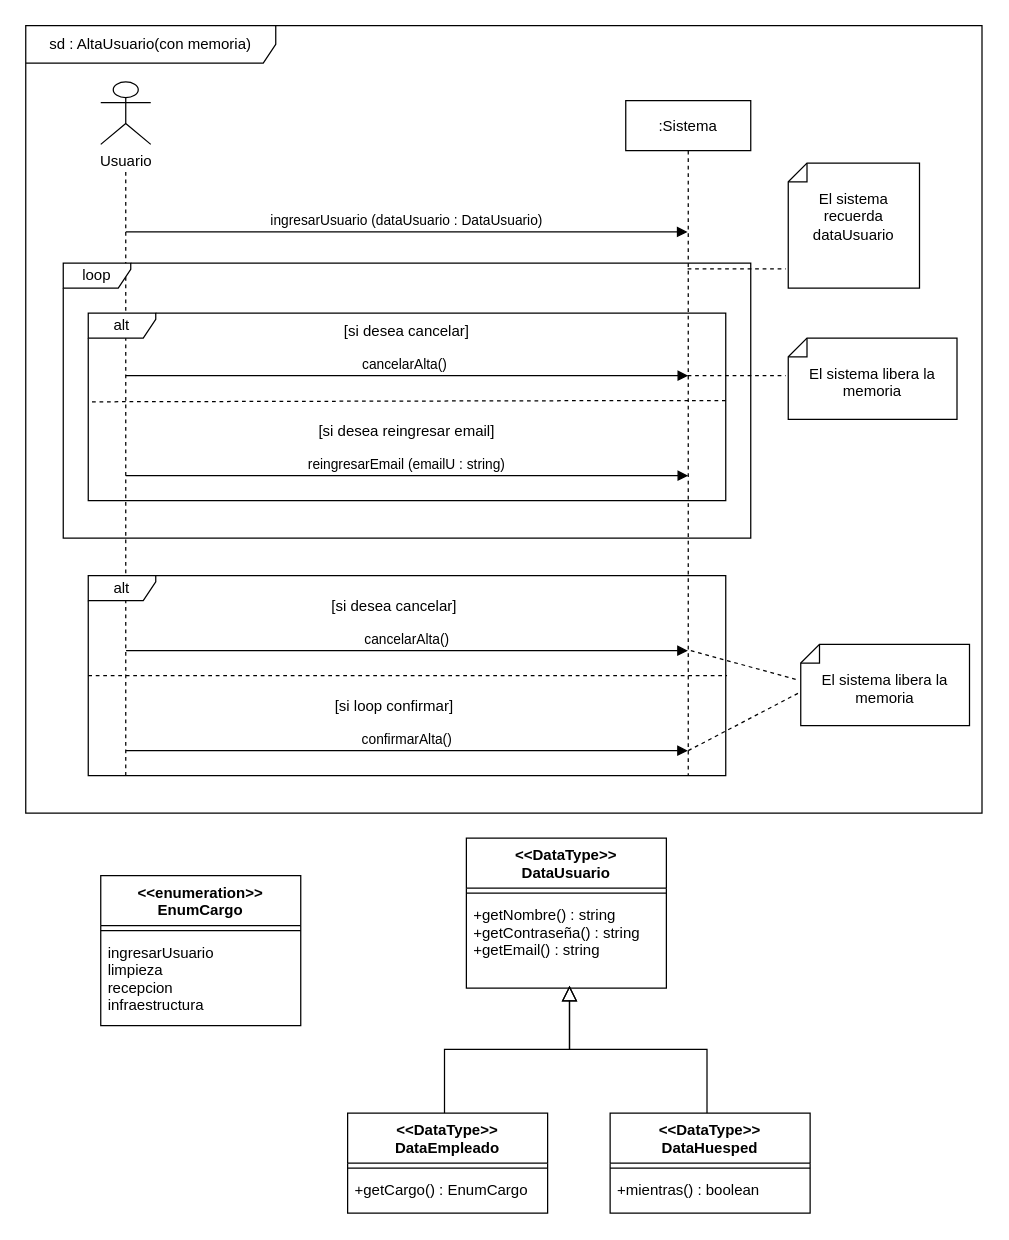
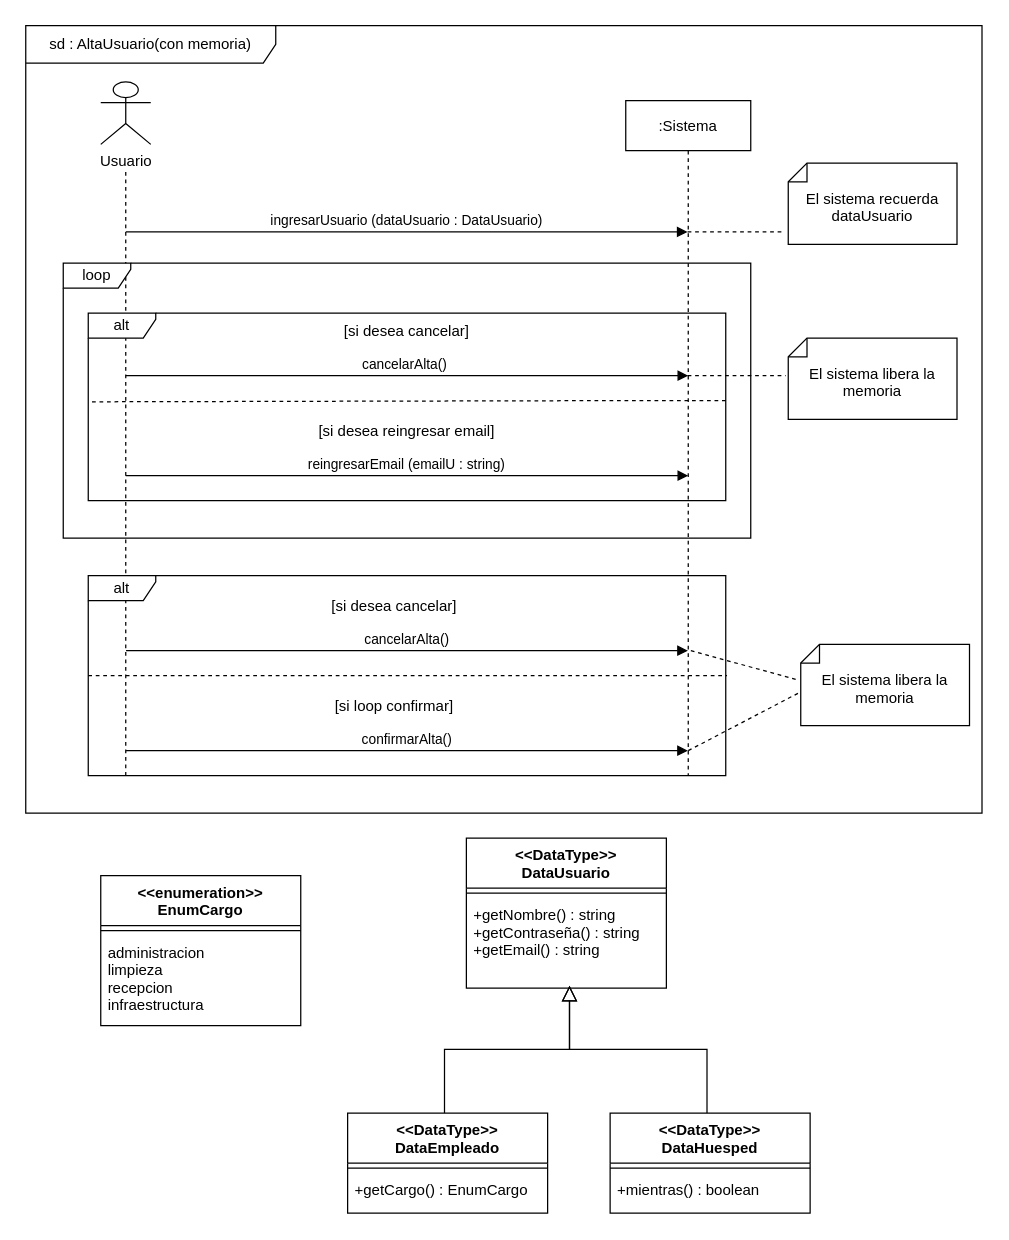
  <mxCell id="0" />
  <mxCell id="1" parent="0" />
  <mxCell id="2" value=":Sistema" style="shape=umlLifeline;perimeter=lifelinePerimeter;container=1;collapsible=0;recursiveResize=0;rounded=0;shadow=0;strokeWidth=1;" vertex="1" parent="1"><mxGeometry x="500" y="80" width="100" height="540" as="geometry" /></mxCell>
  <mxCell id="3" value="Usuario" style="shape=umlActor;verticalLabelPosition=bottom;verticalAlign=top;html=1;shadow=0;" vertex="1" parent="1"><mxGeometry x="80" y="65" width="40" height="50" as="geometry" /></mxCell>
  <mxCell id="4" value="" style="endArrow=none;dashed=1;html=1;rounded=0;" edge="1" parent="1"><mxGeometry width="50" height="50" relative="1" as="geometry"><mxPoint x="100" y="620" as="sourcePoint" /><mxPoint x="100" y="135" as="targetPoint" /></mxGeometry></mxCell>
  <mxCell id="5" value="ingresarUsuario (dataUsuario : DataUsuario)" style="verticalAlign=bottom;endArrow=block;shadow=0;strokeWidth=1;" edge="1" parent="1" target="2"><mxGeometry relative="1" as="geometry"><mxPoint x="100" y="185" as="sourcePoint" /><mxPoint x="609.5" y="185" as="targetPoint" /></mxGeometry></mxCell>
  <mxCell id="6" value="cancelarAlta() " style="verticalAlign=bottom;endArrow=block;shadow=0;strokeWidth=1;" edge="1" parent="1"><mxGeometry relative="1" as="geometry"><mxPoint x="100" y="300" as="sourcePoint" /><mxPoint x="550" y="300" as="targetPoint" /></mxGeometry></mxCell>
  <mxCell id="7" value="sd : AltaUsuario(con memoria)" style="shape=umlFrame;whiteSpace=wrap;html=1;width=200;height=30;" vertex="1" parent="1"><mxGeometry x="20" y="20" width="765" height="630" as="geometry" /></mxCell>
  <mxCell id="8" value="El sistema libera la memoria" style="shape=note2;boundedLbl=1;whiteSpace=wrap;html=1;size=15;verticalAlign=top;align=center;flipV=0;flipH=1;" vertex="1" parent="1"><mxGeometry x="630" y="270" width="135" height="65" as="geometry" /></mxCell>
- <mxCell id="9" value="El sistema recuerda dataUsuario" style="shape=note2;boundedLbl=1;whiteSpace=wrap;html=1;size=15;verticalAlign=top;align=center;flipV=0;flipH=1;" vertex="1" parent="1"><mxGeometry x="630" y="130" width="105" height="100" as="geometry" /></mxCell>
+ <mxCell id="9" value="El sistema recuerda dataUsuario" style="shape=note2;boundedLbl=1;whiteSpace=wrap;html=1;size=15;verticalAlign=top;align=center;flipV=0;flipH=1;" vertex="1" parent="1"><mxGeometry x="630" y="130" width="135" height="65" as="geometry" /></mxCell>
  <mxCell id="10" value="" style="endArrow=none;dashed=1;html=1;rounded=0;entryX=1.019;entryY=0.846;entryDx=0;entryDy=0;entryPerimeter=0;" edge="1" parent="1" source="2" target="9"><mxGeometry width="50" height="50" relative="1" as="geometry"><mxPoint x="560" y="310" as="sourcePoint" /><mxPoint x="610" y="260" as="targetPoint" /></mxGeometry></mxCell>
  <mxCell id="11" value="" style="endArrow=none;dashed=1;html=1;rounded=0;entryX=1.015;entryY=0.462;entryDx=0;entryDy=0;entryPerimeter=0;" edge="1" parent="1" source="2" target="8"><mxGeometry width="50" height="50" relative="1" as="geometry"><mxPoint x="580" y="330" as="sourcePoint" /><mxPoint x="610" y="300" as="targetPoint" /><Array as="points"><mxPoint x="580" y="300" /></Array></mxGeometry></mxCell>
  <mxCell id="12" value="&lt;&lt;enumeration&gt;&gt;&#10;EnumCargo" style="swimlane;fontStyle=1;align=center;verticalAlign=top;childLayout=stackLayout;horizontal=1;startSize=40;horizontalStack=0;resizeParent=1;resizeParentMax=0;resizeLast=0;collapsible=1;marginBottom=0;" vertex="1" parent="1"><mxGeometry x="80" y="700" width="160" height="120" as="geometry"><mxRectangle x="340" y="360" width="100" height="26" as="alternateBounds" /></mxGeometry></mxCell>
  <mxCell id="13" value="" style="line;strokeWidth=1;fillColor=none;align=left;verticalAlign=middle;spacingTop=-1;spacingLeft=3;spacingRight=3;rotatable=0;labelPosition=right;points=[];portConstraint=eastwest;" vertex="1" parent="12"><mxGeometry y="40" width="160" height="8" as="geometry" /></mxCell>
- <mxCell id="14" value="ingresarUsuario&#10;limpieza&#10;recepcion&#10;infraestructura" style="text;strokeColor=none;fillColor=none;align=left;verticalAlign=top;spacingLeft=4;spacingRight=4;overflow=hidden;rotatable=0;points=[[0,0.5],[1,0.5]];portConstraint=eastwest;" vertex="1" parent="12"><mxGeometry y="48" width="160" height="72" as="geometry" /></mxCell>
+ <mxCell id="14" value="administracion&#10;limpieza&#10;recepcion&#10;infraestructura" style="text;strokeColor=none;fillColor=none;align=left;verticalAlign=top;spacingLeft=4;spacingRight=4;overflow=hidden;rotatable=0;points=[[0,0.5],[1,0.5]];portConstraint=eastwest;" vertex="1" parent="12"><mxGeometry y="48" width="160" height="72" as="geometry" /></mxCell>
  <mxCell id="15" value="loop" style="shape=umlFrame;whiteSpace=wrap;html=1;width=54;height=20;" vertex="1" parent="1"><mxGeometry x="50" y="210" width="550" height="220" as="geometry" /></mxCell>
  <mxCell id="16" value="[si desea cancelar]" style="text;html=1;strokeColor=none;fillColor=none;align=center;verticalAlign=middle;whiteSpace=wrap;rounded=0;" vertex="1" parent="1"><mxGeometry x="210" y="250" width="230" height="30" as="geometry" /></mxCell>
  <mxCell id="17" value="[si desea reingresar email]" style="text;html=1;strokeColor=none;fillColor=none;align=center;verticalAlign=middle;whiteSpace=wrap;rounded=0;" vertex="1" parent="1"><mxGeometry x="210" y="330" width="230" height="30" as="geometry" /></mxCell>
  <mxCell id="18" value="reingresarEmail (emailU : string)" style="verticalAlign=bottom;endArrow=block;shadow=0;strokeWidth=1;" edge="1" parent="1"><mxGeometry relative="1" as="geometry"><mxPoint x="100" y="380" as="sourcePoint" /><mxPoint x="550" y="380" as="targetPoint" /></mxGeometry></mxCell>
  <mxCell id="19" value="alt" style="shape=umlFrame;whiteSpace=wrap;html=1;width=54;height=20;" vertex="1" parent="1"><mxGeometry x="70" y="250" width="510" height="150" as="geometry" /></mxCell>
  <mxCell id="20" value="" style="endArrow=none;dashed=1;html=1;rounded=0;entryX=0.002;entryY=0.473;entryDx=0;entryDy=0;entryPerimeter=0;" edge="1" parent="1" target="19"><mxGeometry width="50" height="50" relative="1" as="geometry"><mxPoint x="580" y="320" as="sourcePoint" /><mxPoint x="430" y="280" as="targetPoint" /><Array as="points"><mxPoint x="490" y="320" /></Array></mxGeometry></mxCell>
  <mxCell id="21" value="alt" style="shape=umlFrame;whiteSpace=wrap;html=1;width=54;height=20;" vertex="1" parent="1"><mxGeometry x="70" y="460" width="510" height="160" as="geometry" /></mxCell>
  <mxCell id="22" value="cancelarAlta()" style="verticalAlign=bottom;endArrow=block;shadow=0;strokeWidth=1;" edge="1" parent="1"><mxGeometry relative="1" as="geometry"><mxPoint x="100.25" y="520" as="sourcePoint" /><mxPoint x="549.75" y="520" as="targetPoint" /></mxGeometry></mxCell>
  <mxCell id="23" value="[si desea cancelar]" style="text;html=1;strokeColor=none;fillColor=none;align=center;verticalAlign=middle;whiteSpace=wrap;rounded=0;" vertex="1" parent="1"><mxGeometry x="200" y="470" width="230" height="30" as="geometry" /></mxCell>
  <mxCell id="24" value="[si loop confirmar]" style="text;html=1;strokeColor=none;fillColor=none;align=center;verticalAlign=middle;whiteSpace=wrap;rounded=0;" vertex="1" parent="1"><mxGeometry x="200" y="550" width="230" height="30" as="geometry" /></mxCell>
  <mxCell id="25" value="confirmarAlta()" style="verticalAlign=bottom;endArrow=block;shadow=0;strokeWidth=1;" edge="1" parent="1"><mxGeometry relative="1" as="geometry"><mxPoint x="100.25" y="600" as="sourcePoint" /><mxPoint x="549.75" y="600" as="targetPoint" /></mxGeometry></mxCell>
  <mxCell id="26" value="El sistema libera la memoria" style="shape=note2;boundedLbl=1;whiteSpace=wrap;html=1;size=15;verticalAlign=top;align=center;flipV=0;flipH=1;" vertex="1" parent="1"><mxGeometry x="640" y="515" width="135" height="65" as="geometry" /></mxCell>
  <mxCell id="27" value="" style="endArrow=none;dashed=1;html=1;rounded=0;entryX=1.002;entryY=0.5;entryDx=0;entryDy=0;entryPerimeter=0;" edge="1" parent="1" target="21"><mxGeometry width="50" height="50" relative="1" as="geometry"><mxPoint x="70" y="540" as="sourcePoint" /><mxPoint x="120" y="490" as="targetPoint" /></mxGeometry></mxCell>
  <mxCell id="28" value="" style="endArrow=none;dashed=1;html=1;rounded=0;entryX=1.03;entryY=0.431;entryDx=0;entryDy=0;entryPerimeter=0;" edge="1" parent="1" target="26"><mxGeometry width="50" height="50" relative="1" as="geometry"><mxPoint x="552.07" y="520" as="sourcePoint" /><mxPoint x="630.005" y="520" as="targetPoint" /></mxGeometry></mxCell>
  <mxCell id="29" value="" style="endArrow=none;dashed=1;html=1;rounded=0;" edge="1" parent="1"><mxGeometry width="50" height="50" relative="1" as="geometry"><mxPoint x="550" y="600" as="sourcePoint" /><mxPoint x="640" y="553" as="targetPoint" /></mxGeometry></mxCell>
  <mxCell id="30" value="" style="endArrow=block;endSize=10;endFill=0;shadow=0;strokeWidth=1;rounded=0;edgeStyle=elbowEdgeStyle;elbow=vertical;" edge="1" parent="1"><mxGeometry width="160" relative="1" as="geometry"><mxPoint x="355" y="890" as="sourcePoint" /><mxPoint x="455" y="788" as="targetPoint" /></mxGeometry></mxCell>
  <mxCell id="31" value="" style="endArrow=block;endSize=10;endFill=0;shadow=0;strokeWidth=1;rounded=0;edgeStyle=elbowEdgeStyle;elbow=vertical;" edge="1" parent="1"><mxGeometry width="160" relative="1" as="geometry"><mxPoint x="565" y="890" as="sourcePoint" /><mxPoint x="455" y="788" as="targetPoint" /></mxGeometry></mxCell>
  <mxCell id="32" value="&lt;&lt;DataType&gt;&gt;&#10;DataUsuario" style="swimlane;fontStyle=1;align=center;verticalAlign=top;childLayout=stackLayout;horizontal=1;startSize=40;horizontalStack=0;resizeParent=1;resizeParentMax=0;resizeLast=0;collapsible=1;marginBottom=0;" vertex="1" parent="1"><mxGeometry x="372.5" y="670" width="160" height="120" as="geometry"><mxRectangle x="340" y="360" width="100" height="26" as="alternateBounds" /></mxGeometry></mxCell>
  <mxCell id="33" value="" style="line;strokeWidth=1;fillColor=none;align=left;verticalAlign=middle;spacingTop=-1;spacingLeft=3;spacingRight=3;rotatable=0;labelPosition=right;points=[];portConstraint=eastwest;" vertex="1" parent="32"><mxGeometry y="40" width="160" height="8" as="geometry" /></mxCell>
  <mxCell id="34" value="+getNombre() : string&#10;+getContraseña() : string&#10;+getEmail() : string" style="text;strokeColor=none;fillColor=none;align=left;verticalAlign=top;spacingLeft=4;spacingRight=4;overflow=hidden;rotatable=0;points=[[0,0.5],[1,0.5]];portConstraint=eastwest;" vertex="1" parent="32"><mxGeometry y="48" width="160" height="72" as="geometry" /></mxCell>
  <mxCell id="35" value="&lt;&lt;DataType&gt;&gt;&#10;DataEmpleado" style="swimlane;fontStyle=1;align=center;verticalAlign=top;childLayout=stackLayout;horizontal=1;startSize=40;horizontalStack=0;resizeParent=1;resizeParentMax=0;resizeLast=0;collapsible=1;marginBottom=0;" vertex="1" parent="1"><mxGeometry x="277.5" y="890" width="160" height="80" as="geometry"><mxRectangle x="340" y="360" width="100" height="26" as="alternateBounds" /></mxGeometry></mxCell>
  <mxCell id="36" value="" style="line;strokeWidth=1;fillColor=none;align=left;verticalAlign=middle;spacingTop=-1;spacingLeft=3;spacingRight=3;rotatable=0;labelPosition=right;points=[];portConstraint=eastwest;" vertex="1" parent="35"><mxGeometry y="40" width="160" height="8" as="geometry" /></mxCell>
  <mxCell id="37" value="+getCargo() : EnumCargo" style="text;strokeColor=none;fillColor=none;align=left;verticalAlign=top;spacingLeft=4;spacingRight=4;overflow=hidden;rotatable=0;points=[[0,0.5],[1,0.5]];portConstraint=eastwest;" vertex="1" parent="35"><mxGeometry y="48" width="160" height="32" as="geometry" /></mxCell>
  <mxCell id="38" value="&lt;&lt;DataType&gt;&gt;&#10;DataHuesped" style="swimlane;fontStyle=1;align=center;verticalAlign=top;childLayout=stackLayout;horizontal=1;startSize=40;horizontalStack=0;resizeParent=1;resizeParentMax=0;resizeLast=0;collapsible=1;marginBottom=0;" vertex="1" parent="1"><mxGeometry x="487.5" y="890" width="160" height="80" as="geometry"><mxRectangle x="340" y="360" width="100" height="26" as="alternateBounds" /></mxGeometry></mxCell>
  <mxCell id="39" value="" style="line;strokeWidth=1;fillColor=none;align=left;verticalAlign=middle;spacingTop=-1;spacingLeft=3;spacingRight=3;rotatable=0;labelPosition=right;points=[];portConstraint=eastwest;" vertex="1" parent="38"><mxGeometry y="40" width="160" height="8" as="geometry" /></mxCell>
  <mxCell id="40" value="+mientras() : boolean" style="text;strokeColor=none;fillColor=none;align=left;verticalAlign=top;spacingLeft=4;spacingRight=4;overflow=hidden;rotatable=0;points=[[0,0.5],[1,0.5]];portConstraint=eastwest;" vertex="1" parent="38"><mxGeometry y="48" width="160" height="32" as="geometry" /></mxCell>
